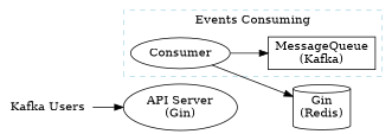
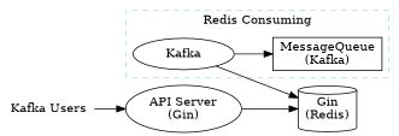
  digraph {
    rankdir=LR
    node [shape=ellipse]
-   Consumer
+   Consumer [label=Kafka]
    n2 [label="MessageQueue\n(Kafka)" shape=box]
    n3 [label="Gin\n(Redis)" shape=cylinder]
    n4 [label="API Server\n(Gin)"]
    n5 [label="Kafka Users" shape=none]
    subgraph cluster_1 {
      color=lightblue
-     label="Events Consuming"
+     label="Redis Consuming"
      style=dashed
      Consumer
      n2
    }
    Consumer -> n2
    Consumer -> n3
+   n4 -> n3
    n5 -> n4
  }
